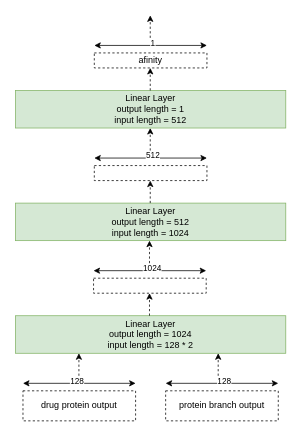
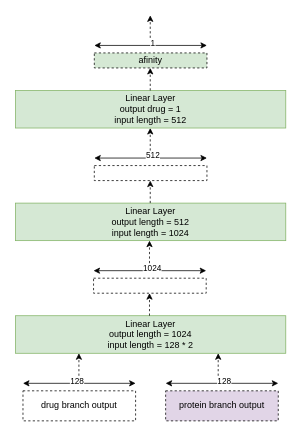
  <mxCell id="0" />
  <mxCell id="1" parent="0" />
- <mxCell id="2" value="drug protein output" style="rounded=0;whiteSpace=wrap;html=1;dashed=1;" vertex="1" parent="1"><mxGeometry x="30" y="520" width="150" height="40" as="geometry" /></mxCell>
- <mxCell id="3" value="protein branch output" style="rounded=0;whiteSpace=wrap;html=1;dashed=1;" vertex="1" parent="1"><mxGeometry x="220" y="520" width="150" height="40" as="geometry" /></mxCell>
+ <mxCell id="2" value="drug branch output" style="rounded=0;whiteSpace=wrap;html=1;dashed=1;" vertex="1" parent="1"><mxGeometry x="30" y="520" width="150" height="40" as="geometry" /></mxCell>
+ <mxCell id="3" value="protein branch output" style="rounded=0;whiteSpace=wrap;html=1;dashed=1;fillColor=#e1d5e7;" vertex="1" parent="1"><mxGeometry x="220" y="520" width="150" height="40" as="geometry" /></mxCell>
  <mxCell id="4" value="" style="endArrow=classic;startArrow=classic;html=1;rounded=0;" edge="1" parent="1"><mxGeometry width="50" height="50" relative="1" as="geometry"><mxPoint x="220" y="510" as="sourcePoint" /><mxPoint x="370" y="510" as="targetPoint" /></mxGeometry></mxCell>
  <mxCell id="5" value="128" style="edgeLabel;html=1;align=center;verticalAlign=middle;resizable=0;points=[];" vertex="1" connectable="0" parent="4"><mxGeometry x="0.027" y="4" relative="1" as="geometry"><mxPoint as="offset" /></mxGeometry></mxCell>
  <mxCell id="6" value="" style="endArrow=classic;startArrow=classic;html=1;rounded=0;" edge="1" parent="1"><mxGeometry width="50" height="50" relative="1" as="geometry"><mxPoint x="30" y="510" as="sourcePoint" /><mxPoint x="180" y="510" as="targetPoint" /></mxGeometry></mxCell>
  <mxCell id="7" value="128" style="edgeLabel;html=1;align=center;verticalAlign=middle;resizable=0;points=[];" vertex="1" connectable="0" parent="6"><mxGeometry x="-0.053" y="4" relative="1" as="geometry"><mxPoint as="offset" /></mxGeometry></mxCell>
  <mxCell id="8" value="Linear Layer&lt;div&gt;output length = 1024&lt;/div&gt;&lt;div&gt;input length =&amp;nbsp;&lt;span style=&quot;background-color: initial;&quot;&gt;128 * 2&lt;/span&gt;&lt;/div&gt;" style="rounded=0;whiteSpace=wrap;html=1;fillColor=#d5e8d4;strokeColor=#82b366;" vertex="1" parent="1"><mxGeometry x="20" y="420" width="360" height="50" as="geometry" /></mxCell>
  <mxCell id="9" value="" style="endArrow=classic;html=1;rounded=0;entryX=0.75;entryY=1;entryDx=0;entryDy=0;dashed=1;" edge="1" parent="1" target="8"><mxGeometry width="50" height="50" relative="1" as="geometry"><mxPoint x="290" y="500" as="sourcePoint" /><mxPoint x="300" y="430" as="targetPoint" /></mxGeometry></mxCell>
  <mxCell id="10" value="" style="endArrow=classic;html=1;rounded=0;entryX=0.75;entryY=1;entryDx=0;entryDy=0;dashed=1;" edge="1" parent="1"><mxGeometry width="50" height="50" relative="1" as="geometry"><mxPoint x="104.5" y="500" as="sourcePoint" /><mxPoint x="104.5" y="470" as="targetPoint" /></mxGeometry></mxCell>
  <mxCell id="11" value="" style="rounded=0;whiteSpace=wrap;html=1;dashed=1;" vertex="1" parent="1"><mxGeometry x="124" y="370" width="150" height="20" as="geometry" /></mxCell>
  <mxCell id="12" value="" style="endArrow=classic;startArrow=classic;html=1;rounded=0;" edge="1" parent="1"><mxGeometry width="50" height="50" relative="1" as="geometry"><mxPoint x="124" y="360" as="sourcePoint" /><mxPoint x="274" y="360" as="targetPoint" /></mxGeometry></mxCell>
  <mxCell id="13" value="1024" style="edgeLabel;html=1;align=center;verticalAlign=middle;resizable=0;points=[];" vertex="1" connectable="0" parent="12"><mxGeometry x="0.027" y="4" relative="1" as="geometry"><mxPoint as="offset" /></mxGeometry></mxCell>
  <mxCell id="14" value="" style="endArrow=classic;html=1;rounded=0;entryX=0.75;entryY=1;entryDx=0;entryDy=0;dashed=1;" edge="1" parent="1"><mxGeometry width="50" height="50" relative="1" as="geometry"><mxPoint x="198.5" y="350" as="sourcePoint" /><mxPoint x="198.5" y="320" as="targetPoint" /></mxGeometry></mxCell>
  <mxCell id="15" value="" style="endArrow=classic;html=1;rounded=0;entryX=0.75;entryY=1;entryDx=0;entryDy=0;dashed=1;" edge="1" parent="1"><mxGeometry width="50" height="50" relative="1" as="geometry"><mxPoint x="198.5" y="420" as="sourcePoint" /><mxPoint x="198.5" y="390" as="targetPoint" /></mxGeometry></mxCell>
  <mxCell id="16" value="Linear Layer&lt;div&gt;output length = 512&lt;/div&gt;&lt;div&gt;input length = 1024&lt;/div&gt;" style="rounded=0;whiteSpace=wrap;html=1;fillColor=#d5e8d4;strokeColor=#82b366;" vertex="1" parent="1"><mxGeometry x="20" y="270" width="360" height="50" as="geometry" /></mxCell>
  <mxCell id="17" value="" style="rounded=0;whiteSpace=wrap;html=1;dashed=1;" vertex="1" parent="1"><mxGeometry x="125" y="220" width="150" height="20" as="geometry" /></mxCell>
  <mxCell id="18" value="" style="endArrow=classic;startArrow=classic;html=1;rounded=0;" edge="1" parent="1"><mxGeometry width="50" height="50" relative="1" as="geometry"><mxPoint x="125" y="210" as="sourcePoint" /><mxPoint x="275" y="210" as="targetPoint" /></mxGeometry></mxCell>
  <mxCell id="19" value="512" style="edgeLabel;html=1;align=center;verticalAlign=middle;resizable=0;points=[];" vertex="1" connectable="0" parent="18"><mxGeometry x="0.027" y="4" relative="1" as="geometry"><mxPoint as="offset" /></mxGeometry></mxCell>
  <mxCell id="20" value="" style="endArrow=classic;html=1;rounded=0;entryX=0.75;entryY=1;entryDx=0;entryDy=0;dashed=1;" edge="1" parent="1"><mxGeometry width="50" height="50" relative="1" as="geometry"><mxPoint x="199.5" y="200" as="sourcePoint" /><mxPoint x="199.5" y="170" as="targetPoint" /></mxGeometry></mxCell>
  <mxCell id="21" value="" style="endArrow=classic;html=1;rounded=0;entryX=0.75;entryY=1;entryDx=0;entryDy=0;dashed=1;" edge="1" parent="1"><mxGeometry width="50" height="50" relative="1" as="geometry"><mxPoint x="199.5" y="270" as="sourcePoint" /><mxPoint x="199.5" y="240" as="targetPoint" /></mxGeometry></mxCell>
- <mxCell id="22" value="Linear Layer&lt;div&gt;output length = 1&lt;/div&gt;&lt;div&gt;input length = 512&lt;/div&gt;" style="rounded=0;whiteSpace=wrap;html=1;fillColor=#d5e8d4;strokeColor=#82b366;" vertex="1" parent="1"><mxGeometry x="20" y="120" width="360" height="50" as="geometry" /></mxCell>
- <mxCell id="23" value="afinity" style="rounded=0;whiteSpace=wrap;html=1;dashed=1;" vertex="1" parent="1"><mxGeometry x="125" y="70" width="150" height="20" as="geometry" /></mxCell>
+ <mxCell id="22" value="Linear Layer&lt;div&gt;output drug = 1&lt;/div&gt;&lt;div&gt;input length = 512&lt;/div&gt;" style="rounded=0;whiteSpace=wrap;html=1;fillColor=#d5e8d4;strokeColor=#82b366;" vertex="1" parent="1"><mxGeometry x="20" y="120" width="360" height="50" as="geometry" /></mxCell>
+ <mxCell id="23" value="afinity" style="rounded=0;whiteSpace=wrap;html=1;dashed=1;fillColor=#d5e8d4;" vertex="1" parent="1"><mxGeometry x="125" y="70" width="150" height="20" as="geometry" /></mxCell>
  <mxCell id="24" value="" style="endArrow=classic;startArrow=classic;html=1;rounded=0;" edge="1" parent="1"><mxGeometry width="50" height="50" relative="1" as="geometry"><mxPoint x="125" y="60" as="sourcePoint" /><mxPoint x="275" y="60" as="targetPoint" /></mxGeometry></mxCell>
  <mxCell id="25" value="1" style="edgeLabel;html=1;align=center;verticalAlign=middle;resizable=0;points=[];" vertex="1" connectable="0" parent="24"><mxGeometry x="0.027" y="4" relative="1" as="geometry"><mxPoint as="offset" /></mxGeometry></mxCell>
  <mxCell id="26" value="" style="endArrow=classic;html=1;rounded=0;entryX=0.75;entryY=1;entryDx=0;entryDy=0;dashed=1;" edge="1" parent="1"><mxGeometry width="50" height="50" relative="1" as="geometry"><mxPoint x="199.5" y="50" as="sourcePoint" /><mxPoint x="199.5" y="20" as="targetPoint" /></mxGeometry></mxCell>
  <mxCell id="27" value="" style="endArrow=classic;html=1;rounded=0;entryX=0.75;entryY=1;entryDx=0;entryDy=0;dashed=1;" edge="1" parent="1"><mxGeometry width="50" height="50" relative="1" as="geometry"><mxPoint x="199.5" y="120" as="sourcePoint" /><mxPoint x="199.5" y="90" as="targetPoint" /></mxGeometry></mxCell>
